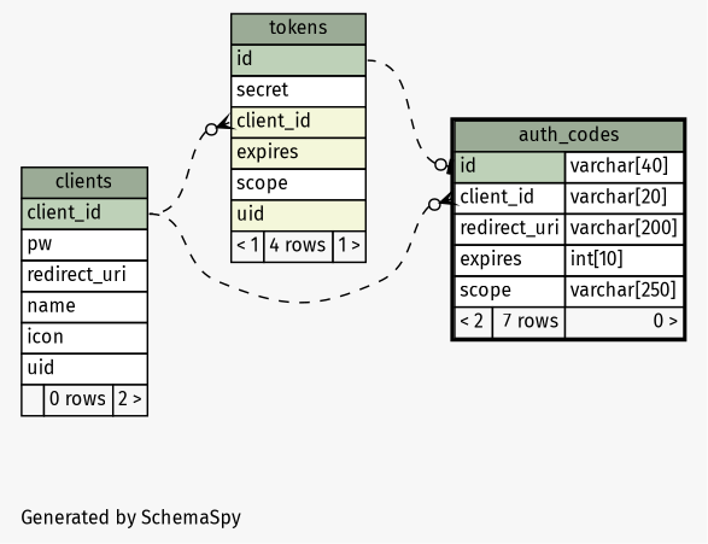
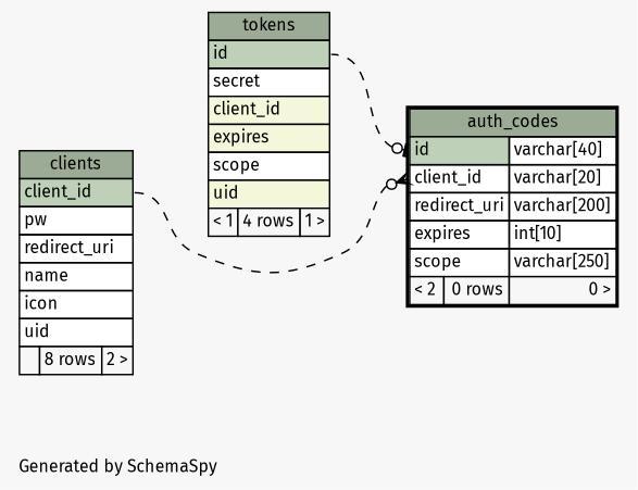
  digraph {
    bgcolor="#f7f7f7"
    fontname="Fira Sans"
    fontsize=11
    label="\nGenerated by SchemaSpy"
    labeljust=l
    nodesep=0.18
    rankdir=RL
    ranksep=0.46
    node [fontname="Fira Sans" fontsize=11 shape=plaintext]
    edge [arrowhead=none arrowsize=0.8 arrowtail=crowodot dir=back fontname="Fira Sans" headport="client_id:e" style=dashed tailport="client_id:w"]
-   n1 [label=<     <TABLE BORDER="2" CELLBORDER="1" CELLSPACING="0" BGCOLOR="#ffffff">       <TR><TD COLSPAN="3" BGCOLOR="#9bab96" ALIGN="CENTER">auth_codes</TD></TR>       <TR><TD PORT="id" COLSPAN="2" BGCOLOR="#bed1b8" ALIGN="LEFT">id</TD><TD PORT="id.type" ALIGN="LEFT">varchar[40]</TD></TR>       <TR><TD PORT="client_id" COLSPAN="2" ALIGN="LEFT">client_id</TD><TD PORT="client_id.type" ALIGN="LEFT">varchar[20]</TD></TR>       <TR><TD PORT="redirect_uri" COLSPAN="2" ALIGN="LEFT">redirect_uri</TD><TD PORT="redirect_uri.type" ALIGN="LEFT">varchar[200]</TD></TR>       <TR><TD PORT="expires" COLSPAN="2" ALIGN="LEFT">expires</TD><TD PORT="expires.type" ALIGN="LEFT">int[10]</TD></TR>       <TR><TD PORT="scope" COLSPAN="2" ALIGN="LEFT">scope</TD><TD PORT="scope.type" ALIGN="LEFT">varchar[250]</TD></TR>       <TR><TD ALIGN="LEFT" BGCOLOR="#f7f7f7">&lt; 2</TD><TD ALIGN="RIGHT" BGCOLOR="#f7f7f7">7 rows</TD><TD ALIGN="RIGHT" BGCOLOR="#f7f7f7">0 &gt;</TD></TR>     </TABLE>>]
-   n2 [label=<     <TABLE BORDER="0" CELLBORDER="1" CELLSPACING="0" BGCOLOR="#ffffff">       <TR><TD COLSPAN="3" BGCOLOR="#9bab96" ALIGN="CENTER">clients</TD></TR>       <TR><TD PORT="client_id" COLSPAN="3" BGCOLOR="#bed1b8" ALIGN="LEFT">client_id</TD></TR>       <TR><TD PORT="pw" COLSPAN="3" ALIGN="LEFT">pw</TD></TR>       <TR><TD PORT="redirect_uri" COLSPAN="3" ALIGN="LEFT">redirect_uri</TD></TR>       <TR><TD PORT="name" COLSPAN="3" ALIGN="LEFT">name</TD></TR>       <TR><TD PORT="icon" COLSPAN="3" ALIGN="LEFT">icon</TD></TR>       <TR><TD PORT="uid" COLSPAN="3" ALIGN="LEFT">uid</TD></TR>       <TR><TD ALIGN="LEFT" BGCOLOR="#f7f7f7">  </TD><TD ALIGN="RIGHT" BGCOLOR="#f7f7f7">0 rows</TD><TD ALIGN="RIGHT" BGCOLOR="#f7f7f7">2 &gt;</TD></TR>     </TABLE>>]
+   n1 [label=<     <TABLE BORDER="2" CELLBORDER="1" CELLSPACING="0" BGCOLOR="#ffffff">       <TR><TD COLSPAN="3" BGCOLOR="#9bab96" ALIGN="CENTER">auth_codes</TD></TR>       <TR><TD PORT="id" COLSPAN="2" BGCOLOR="#bed1b8" ALIGN="LEFT">id</TD><TD PORT="id.type" ALIGN="LEFT">varchar[40]</TD></TR>       <TR><TD PORT="client_id" COLSPAN="2" ALIGN="LEFT">client_id</TD><TD PORT="client_id.type" ALIGN="LEFT">varchar[20]</TD></TR>       <TR><TD PORT="redirect_uri" COLSPAN="2" ALIGN="LEFT">redirect_uri</TD><TD PORT="redirect_uri.type" ALIGN="LEFT">varchar[200]</TD></TR>       <TR><TD PORT="expires" COLSPAN="2" ALIGN="LEFT">expires</TD><TD PORT="expires.type" ALIGN="LEFT">int[10]</TD></TR>       <TR><TD PORT="scope" COLSPAN="2" ALIGN="LEFT">scope</TD><TD PORT="scope.type" ALIGN="LEFT">varchar[250]</TD></TR>       <TR><TD ALIGN="LEFT" BGCOLOR="#f7f7f7">&lt; 2</TD><TD ALIGN="RIGHT" BGCOLOR="#f7f7f7">0 rows</TD><TD ALIGN="RIGHT" BGCOLOR="#f7f7f7">0 &gt;</TD></TR>     </TABLE>>]
+   n2 [label=<     <TABLE BORDER="0" CELLBORDER="1" CELLSPACING="0" BGCOLOR="#ffffff">       <TR><TD COLSPAN="3" BGCOLOR="#9bab96" ALIGN="CENTER">clients</TD></TR>       <TR><TD PORT="client_id" COLSPAN="3" BGCOLOR="#bed1b8" ALIGN="LEFT">client_id</TD></TR>       <TR><TD PORT="pw" COLSPAN="3" ALIGN="LEFT">pw</TD></TR>       <TR><TD PORT="redirect_uri" COLSPAN="3" ALIGN="LEFT">redirect_uri</TD></TR>       <TR><TD PORT="name" COLSPAN="3" ALIGN="LEFT">name</TD></TR>       <TR><TD PORT="icon" COLSPAN="3" ALIGN="LEFT">icon</TD></TR>       <TR><TD PORT="uid" COLSPAN="3" ALIGN="LEFT">uid</TD></TR>       <TR><TD ALIGN="LEFT" BGCOLOR="#f7f7f7">  </TD><TD ALIGN="RIGHT" BGCOLOR="#f7f7f7">8 rows</TD><TD ALIGN="RIGHT" BGCOLOR="#f7f7f7">2 &gt;</TD></TR>     </TABLE>>]
    n3 [label=<     <TABLE BORDER="0" CELLBORDER="1" CELLSPACING="0" BGCOLOR="#ffffff">       <TR><TD COLSPAN="3" BGCOLOR="#9bab96" ALIGN="CENTER">tokens</TD></TR>       <TR><TD PORT="id" COLSPAN="3" BGCOLOR="#bed1b8" ALIGN="LEFT">id</TD></TR>       <TR><TD PORT="secret" COLSPAN="3" ALIGN="LEFT">secret</TD></TR>       <TR><TD PORT="client_id" COLSPAN="3" BGCOLOR="#f4f7da" ALIGN="LEFT">client_id</TD></TR>       <TR><TD PORT="expires" COLSPAN="3" BGCOLOR="#f4f7da" ALIGN="LEFT">expires</TD></TR>       <TR><TD PORT="scope" COLSPAN="3" ALIGN="LEFT">scope</TD></TR>       <TR><TD PORT="uid" COLSPAN="3" BGCOLOR="#f4f7da" ALIGN="LEFT">uid</TD></TR>       <TR><TD ALIGN="LEFT" BGCOLOR="#f7f7f7">&lt; 1</TD><TD ALIGN="RIGHT" BGCOLOR="#f7f7f7">4 rows</TD><TD ALIGN="RIGHT" BGCOLOR="#f7f7f7">1 &gt;</TD></TR>     </TABLE>>]
    n1 -> n2
    n1 -> n3 [arrowtail=teeodot headport="id:e" tailport="id:w"]
-   n3 -> n2
  }
